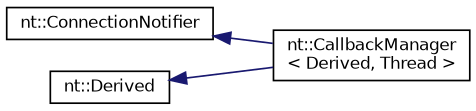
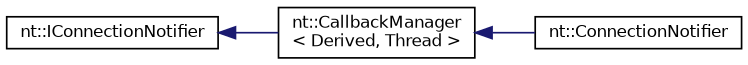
  digraph {
    rankdir=LR
    node [color=black fillcolor=white fontname=Helvetica fontsize=10 shape=record style=filled]
    edge [color=midnightblue dir=back fontname=Helvetica fontsize=10 labelfontname=Helvetica labelfontsize=10 style=solid]
    n1 [height=0.2 label="nt::CallbackManager\l\< Derived, Thread \>" width=0.4]
    n2 [height=0.2 label="nt::ConnectionNotifier" width=0.4]
-   n3 [height=0.2 label="nt::Derived" width=0.4]
-   n2 -> n1
+   n3 [height=0.2 label="nt::IConnectionNotifier" width=0.4]
+   n1 -> n2
    n3 -> n1
  }
